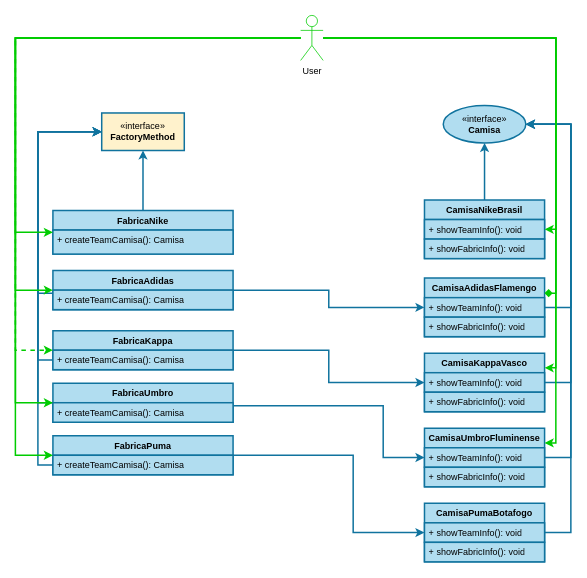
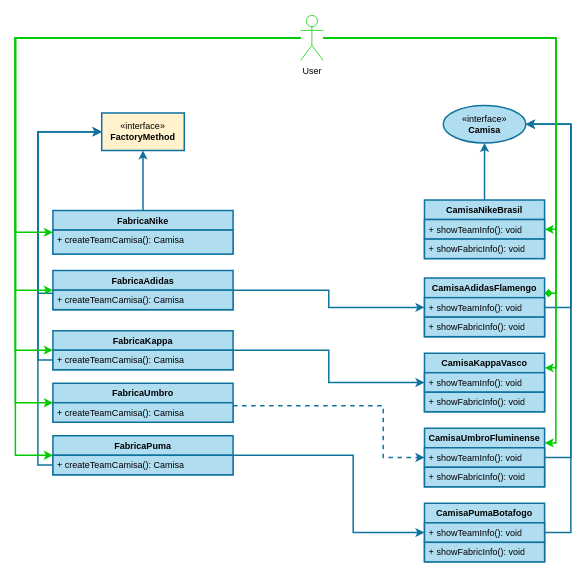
  <mxCell id="0" />
  <mxCell id="1" parent="0" />
  <mxCell id="2" value="«interface»&lt;br&gt;&lt;b&gt;FactoryMethod&lt;/b&gt;" style="html=1;whiteSpace=wrap;fillColor=#fff2cc;strokeColor=#10739e;strokeWidth=2;" vertex="1" parent="1"><mxGeometry x="135" y="150" width="110" height="50" as="geometry" /></mxCell>
  <mxCell id="3" style="edgeStyle=orthogonalEdgeStyle;rounded=0;orthogonalLoop=1;jettySize=auto;html=1;entryX=0.5;entryY=1;entryDx=0;entryDy=0;fillColor=#b1ddf0;strokeColor=#10739e;strokeWidth=2;" edge="1" parent="1" source="4" target="2"><mxGeometry relative="1" as="geometry" /></mxCell>
  <mxCell id="4" value="FabricaNike" style="swimlane;fontStyle=1;align=center;verticalAlign=top;childLayout=stackLayout;horizontal=1;startSize=26;horizontalStack=0;resizeParent=1;resizeParentMax=0;resizeLast=0;collapsible=1;marginBottom=0;whiteSpace=wrap;html=1;fillColor=#b1ddf0;strokeColor=#10739e;strokeWidth=2;" vertex="1" parent="1"><mxGeometry x="70" y="280" width="240" height="58" as="geometry" /></mxCell>
  <mxCell id="5" value="+ createTeamCamisa(): Camisa" style="text;align=left;verticalAlign=top;spacingLeft=4;spacingRight=4;overflow=hidden;rotatable=0;points=[[0,0.5],[1,0.5]];portConstraint=eastwest;whiteSpace=wrap;html=1;fillColor=#b1ddf0;strokeColor=#10739e;strokeWidth=2;" vertex="1" parent="4"><mxGeometry y="26" width="240" height="32" as="geometry" /></mxCell>
  <mxCell id="6" style="edgeStyle=orthogonalEdgeStyle;rounded=0;orthogonalLoop=1;jettySize=auto;html=1;entryX=0;entryY=0.5;entryDx=0;entryDy=0;fillColor=#b1ddf0;strokeColor=#10739e;strokeWidth=2;" edge="1" parent="1" source="8" target="2"><mxGeometry relative="1" as="geometry"><Array as="points"><mxPoint x="50" y="390" /><mxPoint x="50" y="175" /></Array></mxGeometry></mxCell>
  <mxCell id="7" style="edgeStyle=orthogonalEdgeStyle;rounded=0;orthogonalLoop=1;jettySize=auto;html=1;strokeColor=#10739e;strokeWidth=2;fillColor=#b1ddf0;" edge="1" parent="1" source="8" target="28"><mxGeometry relative="1" as="geometry" /></mxCell>
  <mxCell id="8" value="FabricaAdidas" style="swimlane;fontStyle=1;align=center;verticalAlign=top;childLayout=stackLayout;horizontal=1;startSize=26;horizontalStack=0;resizeParent=1;resizeParentMax=0;resizeLast=0;collapsible=1;marginBottom=0;whiteSpace=wrap;html=1;fillColor=#b1ddf0;strokeColor=#10739e;strokeWidth=2;" vertex="1" parent="1"><mxGeometry x="70" y="360" width="240" height="52" as="geometry" /></mxCell>
  <mxCell id="9" value="+ createTeamCamisa(): Camisa" style="text;align=left;verticalAlign=top;spacingLeft=4;spacingRight=4;overflow=hidden;rotatable=0;points=[[0,0.5],[1,0.5]];portConstraint=eastwest;whiteSpace=wrap;html=1;fillColor=#b1ddf0;strokeColor=#10739e;strokeWidth=2;" vertex="1" parent="8"><mxGeometry y="26" width="240" height="26" as="geometry" /></mxCell>
  <mxCell id="10" style="edgeStyle=orthogonalEdgeStyle;rounded=0;orthogonalLoop=1;jettySize=auto;html=1;strokeColor=#10739e;strokeWidth=2;fillColor=#b1ddf0;" edge="1" parent="1" source="11" target="40"><mxGeometry relative="1" as="geometry"><Array as="points"><mxPoint x="470" y="606" /><mxPoint x="470" y="709" /></Array></mxGeometry></mxCell>
  <mxCell id="11" value="FabricaPuma&lt;div&gt;&lt;br&gt;&lt;/div&gt;" style="swimlane;fontStyle=1;align=center;verticalAlign=top;childLayout=stackLayout;horizontal=1;startSize=26;horizontalStack=0;resizeParent=1;resizeParentMax=0;resizeLast=0;collapsible=1;marginBottom=0;whiteSpace=wrap;html=1;fillColor=#b1ddf0;strokeColor=#10739e;strokeWidth=2;" vertex="1" parent="1"><mxGeometry x="70" y="580" width="240" height="52" as="geometry" /></mxCell>
  <mxCell id="12" value="+ createTeamCamisa(): Camisa" style="text;align=left;verticalAlign=top;spacingLeft=4;spacingRight=4;overflow=hidden;rotatable=0;points=[[0,0.5],[1,0.5]];portConstraint=eastwest;whiteSpace=wrap;html=1;fillColor=#b1ddf0;strokeColor=#10739e;strokeWidth=2;" vertex="1" parent="11"><mxGeometry y="26" width="240" height="26" as="geometry" /></mxCell>
  <mxCell id="13" style="edgeStyle=orthogonalEdgeStyle;rounded=0;orthogonalLoop=1;jettySize=auto;html=1;strokeColor=#10739e;strokeWidth=2;fillColor=#b1ddf0;" edge="1" parent="1" source="14" target="32"><mxGeometry relative="1" as="geometry" /></mxCell>
  <mxCell id="14" value="FabricaKappa" style="swimlane;fontStyle=1;align=center;verticalAlign=top;childLayout=stackLayout;horizontal=1;startSize=26;horizontalStack=0;resizeParent=1;resizeParentMax=0;resizeLast=0;collapsible=1;marginBottom=0;whiteSpace=wrap;html=1;fillColor=#b1ddf0;strokeColor=#10739e;strokeWidth=2;" vertex="1" parent="1"><mxGeometry x="70" y="440" width="240" height="52" as="geometry" /></mxCell>
  <mxCell id="15" value="+ createTeamCamisa(): Camisa" style="text;align=left;verticalAlign=top;spacingLeft=4;spacingRight=4;overflow=hidden;rotatable=0;points=[[0,0.5],[1,0.5]];portConstraint=eastwest;whiteSpace=wrap;html=1;fillColor=#b1ddf0;strokeColor=#10739e;strokeWidth=2;" vertex="1" parent="14"><mxGeometry y="26" width="240" height="26" as="geometry" /></mxCell>
- <mxCell id="16" style="edgeStyle=orthogonalEdgeStyle;rounded=0;orthogonalLoop=1;jettySize=auto;html=1;entryX=0;entryY=0.5;entryDx=0;entryDy=0;fillColor=#b1ddf0;strokeColor=#10739e;strokeWidth=2;" edge="1" parent="1" source="18" target="2"><mxGeometry relative="1" as="geometry"><Array as="points"><mxPoint x="50" y="536" /><mxPoint x="50" y="175" /></Array></mxGeometry></mxCell>
- <mxCell id="17" style="edgeStyle=orthogonalEdgeStyle;rounded=0;orthogonalLoop=1;jettySize=auto;html=1;strokeColor=#10739e;strokeWidth=2;fillColor=#b1ddf0;" edge="1" parent="1" source="18" target="36"><mxGeometry relative="1" as="geometry"><Array as="points"><mxPoint x="510" y="540" /><mxPoint x="510" y="609" /></Array></mxGeometry></mxCell>
+ <mxCell id="17" style="edgeStyle=orthogonalEdgeStyle;rounded=0;orthogonalLoop=1;jettySize=auto;html=1;strokeColor=#10739e;strokeWidth=2;fillColor=#b1ddf0;dashed=1;" edge="1" parent="1" source="18" target="36"><mxGeometry relative="1" as="geometry"><Array as="points"><mxPoint x="510" y="540" /><mxPoint x="510" y="609" /></Array></mxGeometry></mxCell>
  <mxCell id="18" value="FabricaUmbro" style="swimlane;fontStyle=1;align=center;verticalAlign=top;childLayout=stackLayout;horizontal=1;startSize=26;horizontalStack=0;resizeParent=1;resizeParentMax=0;resizeLast=0;collapsible=1;marginBottom=0;whiteSpace=wrap;html=1;fillColor=#b1ddf0;strokeColor=#10739e;strokeWidth=2;" vertex="1" parent="1"><mxGeometry x="70" y="510" width="240" height="52" as="geometry" /></mxCell>
  <mxCell id="19" value="+ createTeamCamisa(): Camisa" style="text;align=left;verticalAlign=top;spacingLeft=4;spacingRight=4;overflow=hidden;rotatable=0;points=[[0,0.5],[1,0.5]];portConstraint=eastwest;whiteSpace=wrap;html=1;fillColor=#b1ddf0;strokeColor=#10739e;strokeWidth=2;" vertex="1" parent="18"><mxGeometry y="26" width="240" height="26" as="geometry" /></mxCell>
  <mxCell id="20" style="edgeStyle=orthogonalEdgeStyle;rounded=0;orthogonalLoop=1;jettySize=auto;html=1;entryX=0;entryY=0.5;entryDx=0;entryDy=0;fillColor=#b1ddf0;strokeColor=#10739e;strokeWidth=2;" edge="1" parent="1" source="15" target="2"><mxGeometry relative="1" as="geometry" /></mxCell>
  <mxCell id="21" style="edgeStyle=orthogonalEdgeStyle;rounded=0;orthogonalLoop=1;jettySize=auto;html=1;entryX=0;entryY=0.5;entryDx=0;entryDy=0;fillColor=#b1ddf0;strokeColor=#10739e;strokeWidth=2;" edge="1" parent="1" source="12" target="2"><mxGeometry relative="1" as="geometry" /></mxCell>
  <mxCell id="22" value="«interface»&lt;br&gt;&lt;b&gt;Camisa&lt;/b&gt;" style="ellipse;html=1;whiteSpace=wrap;fillColor=#b1ddf0;strokeColor=#10739e;strokeWidth=2;" vertex="1" parent="1"><mxGeometry x="590" y="140" width="110" height="50" as="geometry" /></mxCell>
  <mxCell id="23" style="edgeStyle=orthogonalEdgeStyle;rounded=0;orthogonalLoop=1;jettySize=auto;html=1;strokeColor=#10739e;strokeWidth=2;fillColor=#b1ddf0;" edge="1" parent="1" source="24" target="22"><mxGeometry relative="1" as="geometry" /></mxCell>
  <mxCell id="24" value="CamisaNikeBrasil" style="swimlane;fontStyle=1;align=center;verticalAlign=top;childLayout=stackLayout;horizontal=1;startSize=26;horizontalStack=0;resizeParent=1;resizeParentMax=0;resizeLast=0;collapsible=1;marginBottom=0;whiteSpace=wrap;html=1;fillColor=#b1ddf0;strokeColor=#10739e;strokeWidth=2;" vertex="1" parent="1"><mxGeometry x="565" y="266" width="160" height="78" as="geometry" /></mxCell>
  <mxCell id="25" value="+&amp;nbsp;showTeamInfo(): void" style="text;align=left;verticalAlign=top;spacingLeft=4;spacingRight=4;overflow=hidden;rotatable=0;points=[[0,0.5],[1,0.5]];portConstraint=eastwest;whiteSpace=wrap;html=1;fillColor=#b1ddf0;strokeColor=#10739e;strokeWidth=2;" vertex="1" parent="24"><mxGeometry y="26" width="160" height="26" as="geometry" /></mxCell>
  <mxCell id="26" value="+ showFabricInfo(): void" style="text;align=left;verticalAlign=top;spacingLeft=4;spacingRight=4;overflow=hidden;rotatable=0;points=[[0,0.5],[1,0.5]];portConstraint=eastwest;whiteSpace=wrap;html=1;fillColor=#b1ddf0;strokeColor=#10739e;strokeWidth=2;" vertex="1" parent="24"><mxGeometry y="52" width="160" height="26" as="geometry" /></mxCell>
  <mxCell id="27" style="edgeStyle=orthogonalEdgeStyle;rounded=0;orthogonalLoop=1;jettySize=auto;html=1;strokeColor=#10739e;strokeWidth=2;fillColor=#b1ddf0;" edge="1" parent="1" source="28" target="22"><mxGeometry relative="1" as="geometry"><Array as="points"><mxPoint x="760" y="409" /><mxPoint x="760" y="165" /></Array></mxGeometry></mxCell>
  <mxCell id="28" value="CamisaAdidasFlamengo" style="swimlane;fontStyle=1;align=center;verticalAlign=top;childLayout=stackLayout;horizontal=1;startSize=26;horizontalStack=0;resizeParent=1;resizeParentMax=0;resizeLast=0;collapsible=1;marginBottom=0;whiteSpace=wrap;html=1;fillColor=#b1ddf0;strokeColor=#10739e;strokeWidth=2;" vertex="1" parent="1"><mxGeometry x="565" y="370" width="160" height="78" as="geometry" /></mxCell>
  <mxCell id="29" value="+&amp;nbsp;showTeamInfo(): void" style="text;align=left;verticalAlign=top;spacingLeft=4;spacingRight=4;overflow=hidden;rotatable=0;points=[[0,0.5],[1,0.5]];portConstraint=eastwest;whiteSpace=wrap;html=1;fillColor=#b1ddf0;strokeColor=#10739e;strokeWidth=2;" vertex="1" parent="28"><mxGeometry y="26" width="160" height="26" as="geometry" /></mxCell>
  <mxCell id="30" value="+ showFabricInfo(): void" style="text;align=left;verticalAlign=top;spacingLeft=4;spacingRight=4;overflow=hidden;rotatable=0;points=[[0,0.5],[1,0.5]];portConstraint=eastwest;whiteSpace=wrap;html=1;fillColor=#b1ddf0;strokeColor=#10739e;strokeWidth=2;" vertex="1" parent="28"><mxGeometry y="52" width="160" height="26" as="geometry" /></mxCell>
- <mxCell id="31" style="edgeStyle=orthogonalEdgeStyle;rounded=0;orthogonalLoop=1;jettySize=auto;html=1;strokeColor=#10739e;strokeWidth=2;fillColor=#b1ddf0;" edge="1" parent="1" source="32" target="22"><mxGeometry relative="1" as="geometry"><Array as="points"><mxPoint x="760" y="509" /><mxPoint x="760" y="165" /></Array></mxGeometry></mxCell>
  <mxCell id="32" value="CamisaKappaVasco" style="swimlane;fontStyle=1;align=center;verticalAlign=top;childLayout=stackLayout;horizontal=1;startSize=26;horizontalStack=0;resizeParent=1;resizeParentMax=0;resizeLast=0;collapsible=1;marginBottom=0;whiteSpace=wrap;html=1;fillColor=#b1ddf0;strokeColor=#10739e;strokeWidth=2;" vertex="1" parent="1"><mxGeometry x="565" y="470" width="160" height="78" as="geometry" /></mxCell>
  <mxCell id="33" value="+&amp;nbsp;showTeamInfo(): void" style="text;align=left;verticalAlign=top;spacingLeft=4;spacingRight=4;overflow=hidden;rotatable=0;points=[[0,0.5],[1,0.5]];portConstraint=eastwest;whiteSpace=wrap;html=1;fillColor=#b1ddf0;strokeColor=#10739e;strokeWidth=2;" vertex="1" parent="32"><mxGeometry y="26" width="160" height="26" as="geometry" /></mxCell>
  <mxCell id="34" value="+ showFabricInfo(): void" style="text;align=left;verticalAlign=top;spacingLeft=4;spacingRight=4;overflow=hidden;rotatable=0;points=[[0,0.5],[1,0.5]];portConstraint=eastwest;whiteSpace=wrap;html=1;fillColor=#b1ddf0;strokeColor=#10739e;strokeWidth=2;" vertex="1" parent="32"><mxGeometry y="52" width="160" height="26" as="geometry" /></mxCell>
  <mxCell id="35" style="edgeStyle=orthogonalEdgeStyle;rounded=0;orthogonalLoop=1;jettySize=auto;html=1;strokeColor=#10739e;strokeWidth=2;fillColor=#b1ddf0;" edge="1" parent="1" source="36" target="22"><mxGeometry relative="1" as="geometry"><Array as="points"><mxPoint x="760" y="609" /><mxPoint x="760" y="165" /></Array></mxGeometry></mxCell>
  <mxCell id="36" value="CamisaUmbroFluminense" style="swimlane;fontStyle=1;align=center;verticalAlign=top;childLayout=stackLayout;horizontal=1;startSize=26;horizontalStack=0;resizeParent=1;resizeParentMax=0;resizeLast=0;collapsible=1;marginBottom=0;whiteSpace=wrap;html=1;fillColor=#b1ddf0;strokeColor=#10739e;strokeWidth=2;" vertex="1" parent="1"><mxGeometry x="565" y="570" width="160" height="78" as="geometry" /></mxCell>
  <mxCell id="37" value="+&amp;nbsp;showTeamInfo(): void" style="text;align=left;verticalAlign=top;spacingLeft=4;spacingRight=4;overflow=hidden;rotatable=0;points=[[0,0.5],[1,0.5]];portConstraint=eastwest;whiteSpace=wrap;html=1;fillColor=#b1ddf0;strokeColor=#10739e;strokeWidth=2;" vertex="1" parent="36"><mxGeometry y="26" width="160" height="26" as="geometry" /></mxCell>
  <mxCell id="38" value="+ showFabricInfo(): void" style="text;align=left;verticalAlign=top;spacingLeft=4;spacingRight=4;overflow=hidden;rotatable=0;points=[[0,0.5],[1,0.5]];portConstraint=eastwest;whiteSpace=wrap;html=1;fillColor=#b1ddf0;strokeColor=#10739e;strokeWidth=2;" vertex="1" parent="36"><mxGeometry y="52" width="160" height="26" as="geometry" /></mxCell>
  <mxCell id="39" style="edgeStyle=orthogonalEdgeStyle;rounded=0;orthogonalLoop=1;jettySize=auto;html=1;strokeColor=#10739e;strokeWidth=2;fillColor=#b1ddf0;" edge="1" parent="1" source="40" target="22"><mxGeometry relative="1" as="geometry"><Array as="points"><mxPoint x="760" y="709" /><mxPoint x="760" y="165" /></Array></mxGeometry></mxCell>
  <mxCell id="40" value="CamisaPumaBotafogo" style="swimlane;fontStyle=1;align=center;verticalAlign=top;childLayout=stackLayout;horizontal=1;startSize=26;horizontalStack=0;resizeParent=1;resizeParentMax=0;resizeLast=0;collapsible=1;marginBottom=0;whiteSpace=wrap;html=1;fillColor=#b1ddf0;strokeColor=#10739e;strokeWidth=2;" vertex="1" parent="1"><mxGeometry x="565" y="670" width="160" height="78" as="geometry" /></mxCell>
  <mxCell id="41" value="+&amp;nbsp;showTeamInfo(): void" style="text;align=left;verticalAlign=top;spacingLeft=4;spacingRight=4;overflow=hidden;rotatable=0;points=[[0,0.5],[1,0.5]];portConstraint=eastwest;whiteSpace=wrap;html=1;fillColor=#b1ddf0;strokeColor=#10739e;strokeWidth=2;" vertex="1" parent="40"><mxGeometry y="26" width="160" height="26" as="geometry" /></mxCell>
  <mxCell id="42" value="+ showFabricInfo(): void" style="text;align=left;verticalAlign=top;spacingLeft=4;spacingRight=4;overflow=hidden;rotatable=0;points=[[0,0.5],[1,0.5]];portConstraint=eastwest;whiteSpace=wrap;html=1;fillColor=#b1ddf0;strokeColor=#10739e;strokeWidth=2;" vertex="1" parent="40"><mxGeometry y="52" width="160" height="26" as="geometry" /></mxCell>
  <mxCell id="43" style="edgeStyle=orthogonalEdgeStyle;rounded=0;orthogonalLoop=1;jettySize=auto;html=1;strokeColor=#00CC00;strokeWidth=2;" edge="1" parent="1" source="52" target="4"><mxGeometry relative="1" as="geometry"><Array as="points"><mxPoint x="20" y="50" /><mxPoint x="20" y="309" /></Array></mxGeometry></mxCell>
  <mxCell id="44" style="edgeStyle=orthogonalEdgeStyle;rounded=0;orthogonalLoop=1;jettySize=auto;html=1;strokeColor=#00CC00;strokeWidth=2;" edge="1" parent="1" source="52" target="8"><mxGeometry relative="1" as="geometry"><Array as="points"><mxPoint x="20" y="50" /><mxPoint x="20" y="386" /></Array></mxGeometry></mxCell>
- <mxCell id="45" style="edgeStyle=orthogonalEdgeStyle;rounded=0;orthogonalLoop=1;jettySize=auto;html=1;strokeColor=#00CC00;strokeWidth=2;dashed=1;" edge="1" parent="1" source="52" target="14"><mxGeometry relative="1" as="geometry"><Array as="points"><mxPoint x="20" y="50" /><mxPoint x="20" y="466" /></Array></mxGeometry></mxCell>
+ <mxCell id="45" style="edgeStyle=orthogonalEdgeStyle;rounded=0;orthogonalLoop=1;jettySize=auto;html=1;strokeColor=#00CC00;strokeWidth=2;" edge="1" parent="1" source="52" target="14"><mxGeometry relative="1" as="geometry"><Array as="points"><mxPoint x="20" y="50" /><mxPoint x="20" y="466" /></Array></mxGeometry></mxCell>
  <mxCell id="46" style="edgeStyle=orthogonalEdgeStyle;rounded=0;orthogonalLoop=1;jettySize=auto;html=1;strokeColor=#00CC00;strokeWidth=2;" edge="1" parent="1" source="52" target="18"><mxGeometry relative="1" as="geometry"><Array as="points"><mxPoint x="20" y="50" /><mxPoint x="20" y="536" /></Array></mxGeometry></mxCell>
  <mxCell id="47" style="edgeStyle=orthogonalEdgeStyle;rounded=0;orthogonalLoop=1;jettySize=auto;html=1;strokeColor=#00CC00;strokeWidth=2;" edge="1" parent="1" source="52" target="11"><mxGeometry relative="1" as="geometry"><Array as="points"><mxPoint x="20" y="50" /><mxPoint x="20" y="606" /></Array></mxGeometry></mxCell>
  <mxCell id="48" style="edgeStyle=orthogonalEdgeStyle;rounded=0;orthogonalLoop=1;jettySize=auto;html=1;strokeColor=#00CC00;strokeWidth=2;" edge="1" parent="1" source="52" target="24"><mxGeometry relative="1" as="geometry"><Array as="points"><mxPoint x="740" y="50" /><mxPoint x="740" y="305" /></Array></mxGeometry></mxCell>
  <mxCell id="49" style="edgeStyle=orthogonalEdgeStyle;rounded=0;orthogonalLoop=1;jettySize=auto;html=1;strokeColor=#00CC00;strokeWidth=2;endArrow=diamond;" edge="1" parent="1" source="52" target="28"><mxGeometry relative="1" as="geometry"><Array as="points"><mxPoint x="740" y="50" /><mxPoint x="740" y="390" /></Array></mxGeometry></mxCell>
  <mxCell id="50" style="edgeStyle=orthogonalEdgeStyle;rounded=0;orthogonalLoop=1;jettySize=auto;html=1;entryX=1;entryY=0.25;entryDx=0;entryDy=0;strokeColor=#00CC00;strokeWidth=2;" edge="1" parent="1" source="52" target="32"><mxGeometry relative="1" as="geometry"><Array as="points"><mxPoint x="740" y="50" /><mxPoint x="740" y="490" /></Array></mxGeometry></mxCell>
  <mxCell id="51" style="edgeStyle=orthogonalEdgeStyle;rounded=0;orthogonalLoop=1;jettySize=auto;html=1;entryX=1;entryY=0.25;entryDx=0;entryDy=0;strokeColor=#00CC00;strokeWidth=2;" edge="1" parent="1" source="52" target="36"><mxGeometry relative="1" as="geometry"><Array as="points"><mxPoint x="740" y="50" /><mxPoint x="740" y="590" /></Array></mxGeometry></mxCell>
  <mxCell id="52" value="User" style="shape=umlActor;verticalLabelPosition=bottom;verticalAlign=top;html=1;strokeColor=#00CC00;" vertex="1" parent="1"><mxGeometry x="400" y="20" width="30" height="60" as="geometry" /></mxCell>
